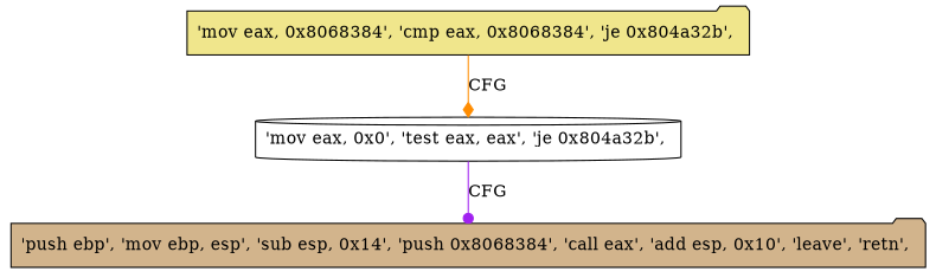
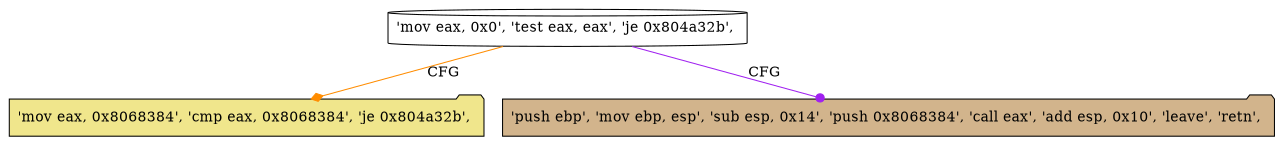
  digraph {
    node [shape=folder style=filled]
    n1 [fillcolor=khaki label="'mov eax, 0x8068384', 'cmp eax, 0x8068384', 'je 0x804a32b', "]
    n2 [fillcolor=white label="'mov eax, 0x0', 'test eax, eax', 'je 0x804a32b', " shape=cylinder]
    n3 [fillcolor=tan label="'push ebp', 'mov ebp, esp', 'sub esp, 0x14', 'push 0x8068384', 'call eax', 'add esp, 0x10', 'leave', 'retn', "]
-   n1 -> n2 [arrowhead=diamond color=darkorange label=CFG]
+   n2 -> n1 [arrowhead=diamond color=darkorange label=CFG]
    n2 -> n3 [arrowhead=dot color=purple label=CFG]
  }
